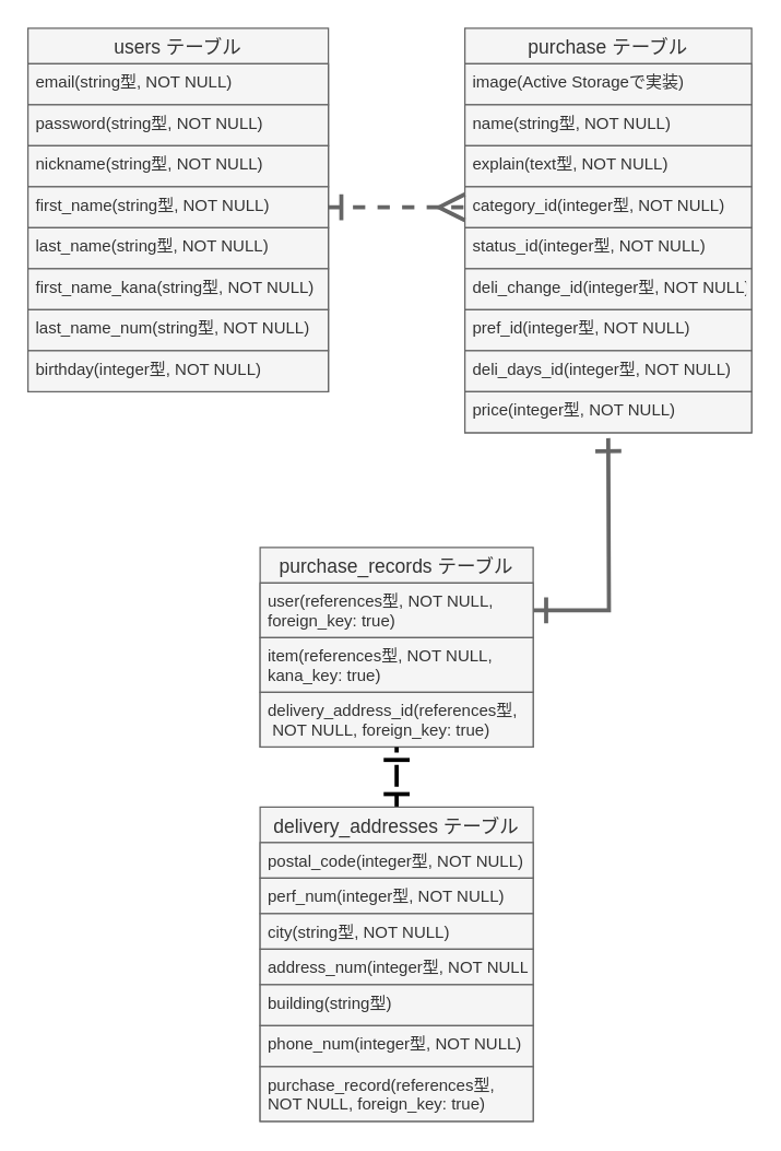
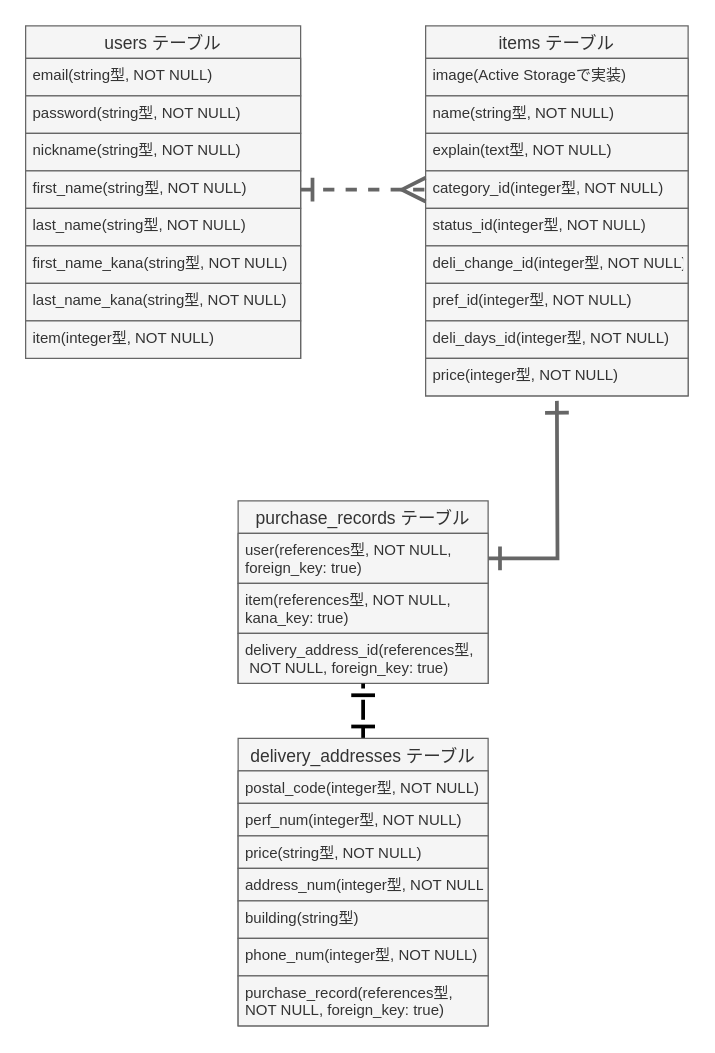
  <mxCell id="0" />
  <mxCell id="1" parent="0" />
  <mxCell id="2" value="users テーブル" style="swimlane;fontStyle=0;childLayout=stackLayout;horizontal=1;startSize=26;horizontalStack=0;resizeParent=1;resizeParentMax=0;resizeLast=0;collapsible=1;marginBottom=0;align=center;fontSize=14;fillColor=#f5f5f5;strokeColor=#666666;fontColor=#333333;" vertex="1" parent="1"><mxGeometry y="20" width="220" height="266" as="geometry" x="20" /></mxCell>
  <mxCell id="3" value="email(string型, NOT NULL)" style="text;strokeColor=#666666;fillColor=#f5f5f5;spacingLeft=4;spacingRight=4;overflow=hidden;rotatable=0;points=[[0,0.5],[1,0.5]];portConstraint=eastwest;fontSize=12;fontColor=#333333;" vertex="1" parent="2"><mxGeometry y="26" width="220" height="30" as="geometry" /></mxCell>
  <mxCell id="4" value="password(string型, NOT NULL)" style="text;strokeColor=#666666;fillColor=#f5f5f5;spacingLeft=4;spacingRight=4;overflow=hidden;rotatable=0;points=[[0,0.5],[1,0.5]];portConstraint=eastwest;fontSize=12;fontColor=#333333;" vertex="1" parent="2"><mxGeometry y="56" width="220" height="30" as="geometry" /></mxCell>
  <mxCell id="5" value="nickname(string型, NOT NULL)" style="text;strokeColor=#666666;fillColor=#f5f5f5;spacingLeft=4;spacingRight=4;overflow=hidden;rotatable=0;points=[[0,0.5],[1,0.5]];portConstraint=eastwest;fontSize=12;fontColor=#333333;" vertex="1" parent="2"><mxGeometry y="86" width="220" height="30" as="geometry" /></mxCell>
  <mxCell id="6" value="first_name(string型, NOT NULL)" style="text;strokeColor=#666666;fillColor=#f5f5f5;spacingLeft=4;spacingRight=4;overflow=hidden;rotatable=0;points=[[0,0.5],[1,0.5]];portConstraint=eastwest;fontSize=12;fontStyle=0;fontColor=#333333;" vertex="1" parent="2"><mxGeometry y="116" width="220" height="30" as="geometry" /></mxCell>
  <mxCell id="7" value="last_name(string型, NOT NULL)" style="text;strokeColor=#666666;fillColor=#f5f5f5;spacingLeft=4;spacingRight=4;overflow=hidden;rotatable=0;points=[[0,0.5],[1,0.5]];portConstraint=eastwest;fontSize=12;fontColor=#333333;" vertex="1" parent="2"><mxGeometry y="146" width="220" height="30" as="geometry" /></mxCell>
  <mxCell id="8" value="first_name_kana(string型, NOT NULL)" style="text;strokeColor=#666666;fillColor=#f5f5f5;spacingLeft=4;spacingRight=4;overflow=hidden;rotatable=0;points=[[0,0.5],[1,0.5]];portConstraint=eastwest;fontSize=12;fontColor=#333333;" vertex="1" parent="2"><mxGeometry y="176" width="220" height="30" as="geometry" /></mxCell>
- <mxCell id="9" value="last_name_num(string型, NOT NULL)" style="text;strokeColor=#666666;fillColor=#f5f5f5;spacingLeft=4;spacingRight=4;overflow=hidden;rotatable=0;points=[[0,0.5],[1,0.5]];portConstraint=eastwest;fontSize=12;fontColor=#333333;" vertex="1" parent="2"><mxGeometry y="206" width="220" height="30" as="geometry" /></mxCell>
- <mxCell id="10" value="birthday(integer型, NOT NULL)" style="text;strokeColor=#666666;fillColor=#f5f5f5;spacingLeft=4;spacingRight=4;overflow=hidden;rotatable=0;points=[[0,0.5],[1,0.5]];portConstraint=eastwest;fontSize=12;fontColor=#333333;" vertex="1" parent="2"><mxGeometry y="236" width="220" height="30" as="geometry" /></mxCell>
- <mxCell id="11" value="purchase テーブル" style="swimlane;fontStyle=0;childLayout=stackLayout;horizontal=1;startSize=26;horizontalStack=0;resizeParent=1;resizeParentMax=0;resizeLast=0;collapsible=1;marginBottom=0;align=center;fontSize=14;fillColor=#f5f5f5;strokeColor=#666666;fontColor=#333333;" vertex="1" parent="1"><mxGeometry x="340" y="20" width="210" height="296" as="geometry" /></mxCell>
+ <mxCell id="9" value="last_name_kana(string型, NOT NULL)" style="text;strokeColor=#666666;fillColor=#f5f5f5;spacingLeft=4;spacingRight=4;overflow=hidden;rotatable=0;points=[[0,0.5],[1,0.5]];portConstraint=eastwest;fontSize=12;fontColor=#333333;" vertex="1" parent="2"><mxGeometry y="206" width="220" height="30" as="geometry" /></mxCell>
+ <mxCell id="10" value="item(integer型, NOT NULL)" style="text;strokeColor=#666666;fillColor=#f5f5f5;spacingLeft=4;spacingRight=4;overflow=hidden;rotatable=0;points=[[0,0.5],[1,0.5]];portConstraint=eastwest;fontSize=12;fontColor=#333333;" vertex="1" parent="2"><mxGeometry y="236" width="220" height="30" as="geometry" /></mxCell>
+ <mxCell id="11" value="items テーブル" style="swimlane;fontStyle=0;childLayout=stackLayout;horizontal=1;startSize=26;horizontalStack=0;resizeParent=1;resizeParentMax=0;resizeLast=0;collapsible=1;marginBottom=0;align=center;fontSize=14;fillColor=#f5f5f5;strokeColor=#666666;fontColor=#333333;" vertex="1" parent="1"><mxGeometry x="340" y="20" width="210" height="296" as="geometry" /></mxCell>
  <mxCell id="12" value="image(Active Storageで実装)" style="text;strokeColor=#666666;fillColor=#f5f5f5;spacingLeft=4;spacingRight=4;overflow=hidden;rotatable=0;points=[[0,0.5],[1,0.5]];portConstraint=eastwest;fontSize=12;fontColor=#333333;" vertex="1" parent="11"><mxGeometry y="26" width="210" height="30" as="geometry" /></mxCell>
  <mxCell id="13" value="name(string型, NOT NULL)" style="text;strokeColor=#666666;fillColor=#f5f5f5;spacingLeft=4;spacingRight=4;overflow=hidden;rotatable=0;points=[[0,0.5],[1,0.5]];portConstraint=eastwest;fontSize=12;fontColor=#333333;" vertex="1" parent="11"><mxGeometry y="56" width="210" height="30" as="geometry" /></mxCell>
  <mxCell id="14" value="explain(text型, NOT NULL)" style="text;strokeColor=#666666;fillColor=#f5f5f5;spacingLeft=4;spacingRight=4;overflow=hidden;rotatable=0;points=[[0,0.5],[1,0.5]];portConstraint=eastwest;fontSize=12;fontColor=#333333;" vertex="1" parent="11"><mxGeometry y="86" width="210" height="30" as="geometry" /></mxCell>
  <mxCell id="15" value="category_id(integer型, NOT NULL)" style="text;strokeColor=#666666;fillColor=#f5f5f5;spacingLeft=4;spacingRight=4;overflow=hidden;rotatable=0;points=[[0,0.5],[1,0.5]];portConstraint=eastwest;fontSize=12;fontColor=#333333;" vertex="1" parent="11"><mxGeometry y="116" width="210" height="30" as="geometry" /></mxCell>
  <mxCell id="16" value="status_id(integer型, NOT NULL)" style="text;strokeColor=#666666;fillColor=#f5f5f5;spacingLeft=4;spacingRight=4;overflow=hidden;rotatable=0;points=[[0,0.5],[1,0.5]];portConstraint=eastwest;fontSize=12;fontColor=#333333;" vertex="1" parent="11"><mxGeometry y="146" width="210" height="30" as="geometry" /></mxCell>
  <mxCell id="17" value="deli_change_id(integer型, NOT NULL)" style="text;strokeColor=#666666;fillColor=#f5f5f5;spacingLeft=4;spacingRight=4;overflow=hidden;rotatable=0;points=[[0,0.5],[1,0.5]];portConstraint=eastwest;fontSize=12;fontColor=#333333;" vertex="1" parent="11"><mxGeometry y="176" width="210" height="30" as="geometry" /></mxCell>
  <mxCell id="18" value="pref_id(integer型, NOT NULL)" style="text;strokeColor=#666666;fillColor=#f5f5f5;spacingLeft=4;spacingRight=4;overflow=hidden;rotatable=0;points=[[0,0.5],[1,0.5]];portConstraint=eastwest;fontSize=12;fontColor=#333333;" vertex="1" parent="11"><mxGeometry y="206" width="210" height="30" as="geometry" /></mxCell>
  <mxCell id="19" value="deli_days_id(integer型, NOT NULL)" style="text;spacingLeft=4;spacingRight=4;overflow=hidden;rotatable=0;points=[[0,0.5],[1,0.5]];portConstraint=eastwest;fontSize=12;fillColor=#f5f5f5;strokeColor=#666666;fontColor=#333333;" vertex="1" parent="11"><mxGeometry y="236" width="210" height="30" as="geometry" /></mxCell>
  <mxCell id="20" value="price(integer型, NOT NULL)" style="text;strokeColor=#666666;fillColor=#f5f5f5;spacingLeft=4;spacingRight=4;overflow=hidden;rotatable=0;points=[[0,0.5],[1,0.5]];portConstraint=eastwest;fontSize=12;fontColor=#333333;" vertex="1" parent="11"><mxGeometry y="266" width="210" height="30" as="geometry" /></mxCell>
  <mxCell id="21" value="purchase_records テーブル" style="swimlane;fontStyle=0;childLayout=stackLayout;horizontal=1;startSize=26;horizontalStack=0;resizeParent=1;resizeParentMax=0;resizeLast=0;collapsible=1;marginBottom=0;align=center;fontSize=14;fillColor=#f5f5f5;strokeColor=#666666;fontColor=#333333;" vertex="1" parent="1"><mxGeometry x="190" y="400" width="200" height="146" as="geometry" /></mxCell>
  <mxCell id="22" value="user(references型, NOT NULL,&#10;foreign_key: true)" style="text;strokeColor=#666666;fillColor=#f5f5f5;spacingLeft=4;spacingRight=4;overflow=hidden;rotatable=0;points=[[0,0.5],[1,0.5]];portConstraint=eastwest;fontSize=12;fontColor=#333333;" vertex="1" parent="21"><mxGeometry y="26" width="200" height="40" as="geometry" /></mxCell>
  <mxCell id="23" value="item(references型, NOT NULL,&#10;kana_key: true)" style="text;strokeColor=#666666;fillColor=#f5f5f5;spacingLeft=4;spacingRight=4;overflow=hidden;rotatable=0;points=[[0,0.5],[1,0.5]];portConstraint=eastwest;fontSize=12;fontColor=#333333;" vertex="1" parent="21"><mxGeometry y="66" width="200" height="40" as="geometry" /></mxCell>
  <mxCell id="24" value="delivery_address_id(references型,&#10; NOT NULL, foreign_key: true)" style="text;strokeColor=#666666;fillColor=#f5f5f5;spacingLeft=4;spacingRight=4;overflow=hidden;rotatable=0;points=[[0,0.5],[1,0.5]];portConstraint=eastwest;fontSize=12;fontColor=#333333;" vertex="1" parent="21"><mxGeometry y="106" width="200" height="40" as="geometry" /></mxCell>
  <mxCell id="25" style="edgeStyle=orthogonalEdgeStyle;rounded=0;orthogonalLoop=1;jettySize=auto;html=1;entryX=0;entryY=0.5;entryDx=0;entryDy=0;startArrow=ERone;startFill=0;endArrow=ERmany;endFill=0;endSize=15;startSize=15;targetPerimeterSpacing=0;strokeWidth=3;fillColor=#f5f5f5;strokeColor=#666666;dashed=1;" edge="1" parent="1" source="6" target="15"><mxGeometry relative="1" as="geometry" /></mxCell>
  <mxCell id="26" style="edgeStyle=orthogonalEdgeStyle;rounded=0;orthogonalLoop=1;jettySize=auto;html=1;entryX=1;entryY=0.5;entryDx=0;entryDy=0;startArrow=ERone;startFill=0;startSize=15;endArrow=ERone;endFill=0;endSize=15;targetPerimeterSpacing=0;strokeWidth=3;fillColor=#f5f5f5;strokeColor=#666666;" edge="1" parent="1" target="22"><mxGeometry relative="1" as="geometry"><mxPoint x="445" y="320" as="sourcePoint" /><mxPoint x="390" y="439" as="targetPoint" /></mxGeometry></mxCell>
  <mxCell id="27" style="edgeStyle=orthogonalEdgeStyle;rounded=0;orthogonalLoop=1;jettySize=auto;html=1;entryX=0.5;entryY=1;entryDx=0;entryDy=0;startArrow=ERone;startFill=0;startSize=15;endArrow=ERone;endFill=0;endSize=15;targetPerimeterSpacing=0;strokeWidth=3;dashed=1;" edge="1" parent="1" source="28" target="21"><mxGeometry relative="1" as="geometry" /></mxCell>
  <mxCell id="28" value="delivery_addresses テーブル" style="swimlane;fontStyle=0;childLayout=stackLayout;horizontal=1;startSize=26;horizontalStack=0;resizeParent=1;resizeParentMax=0;resizeLast=0;collapsible=1;marginBottom=0;align=center;fontSize=14;fillColor=#f5f5f5;strokeColor=#666666;fontColor=#333333;" vertex="1" parent="1"><mxGeometry x="190" y="590" width="200" height="230" as="geometry" /></mxCell>
  <mxCell id="29" value="postal_code(integer型, NOT NULL)" style="text;strokeColor=#666666;fillColor=#f5f5f5;spacingLeft=4;spacingRight=4;overflow=hidden;rotatable=0;points=[[0,0.5],[1,0.5]];portConstraint=eastwest;fontSize=12;fontColor=#333333;" vertex="1" parent="28"><mxGeometry y="26" width="200" height="26" as="geometry" /></mxCell>
  <mxCell id="30" value="perf_num(integer型, NOT NULL)" style="text;strokeColor=#666666;fillColor=#f5f5f5;spacingLeft=4;spacingRight=4;overflow=hidden;rotatable=0;points=[[0,0.5],[1,0.5]];portConstraint=eastwest;fontSize=12;fontColor=#333333;" vertex="1" parent="28"><mxGeometry y="52" width="200" height="26" as="geometry" /></mxCell>
- <mxCell id="31" value="city(string型, NOT NULL)" style="text;strokeColor=#666666;fillColor=#f5f5f5;spacingLeft=4;spacingRight=4;overflow=hidden;rotatable=0;points=[[0,0.5],[1,0.5]];portConstraint=eastwest;fontSize=12;fontColor=#333333;" vertex="1" parent="28"><mxGeometry y="78" width="200" height="26" as="geometry" /></mxCell>
+ <mxCell id="31" value="price(string型, NOT NULL)" style="text;strokeColor=#666666;fillColor=#f5f5f5;spacingLeft=4;spacingRight=4;overflow=hidden;rotatable=0;points=[[0,0.5],[1,0.5]];portConstraint=eastwest;fontSize=12;fontColor=#333333;" vertex="1" parent="28"><mxGeometry y="78" width="200" height="26" as="geometry" /></mxCell>
  <mxCell id="32" value="address_num(integer型, NOT NULL)" style="text;strokeColor=#666666;fillColor=#f5f5f5;spacingLeft=4;spacingRight=4;overflow=hidden;rotatable=0;points=[[0,0.5],[1,0.5]];portConstraint=eastwest;fontSize=12;fontColor=#333333;" vertex="1" parent="28"><mxGeometry y="104" width="200" height="26" as="geometry" /></mxCell>
  <mxCell id="33" value="building(string型)" style="text;strokeColor=#666666;fillColor=#f5f5f5;spacingLeft=4;spacingRight=4;overflow=hidden;rotatable=0;points=[[0,0.5],[1,0.5]];portConstraint=eastwest;fontSize=12;fontColor=#333333;" vertex="1" parent="28"><mxGeometry y="130" width="200" height="30" as="geometry" /></mxCell>
  <mxCell id="34" value="phone_num(integer型, NOT NULL)" style="text;strokeColor=#666666;fillColor=#f5f5f5;spacingLeft=4;spacingRight=4;overflow=hidden;rotatable=0;points=[[0,0.5],[1,0.5]];portConstraint=eastwest;fontSize=12;fontColor=#333333;" vertex="1" parent="28"><mxGeometry y="160" width="200" height="30" as="geometry" /></mxCell>
  <mxCell id="35" value="purchase_record(references型, &#10;NOT NULL, foreign_key: true)" style="text;strokeColor=#666666;fillColor=#f5f5f5;spacingLeft=4;spacingRight=4;overflow=hidden;rotatable=0;points=[[0,0.5],[1,0.5]];portConstraint=eastwest;fontSize=12;fontColor=#333333;" vertex="1" parent="28"><mxGeometry y="190" width="200" height="40" as="geometry" /></mxCell>
